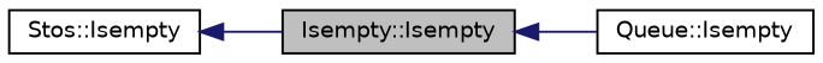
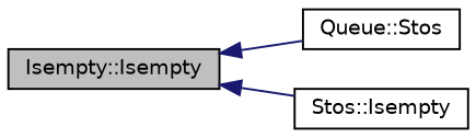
  digraph {
    rankdir=LR
    node [color=black fillcolor=white fontname=Helvetica fontsize=10 shape=record style=filled]
    edge [color=midnightblue dir=back fontname=Helvetica fontsize=10 labelfontname=Helvetica labelfontsize=10 style=solid]
    n1 [fillcolor=grey75 fontcolor=black height=0.2 label="Isempty::Isempty" width=0.4]
-   n2 [height=0.2 label="Queue::Isempty" width=0.4]
+   n2 [height=0.2 label="Queue::Stos" width=0.4]
    n3 [height=0.2 label="Stos::Isempty" width=0.4]
    n1 -> n2
-   n3 -> n1
+   n1 -> n3
  }
